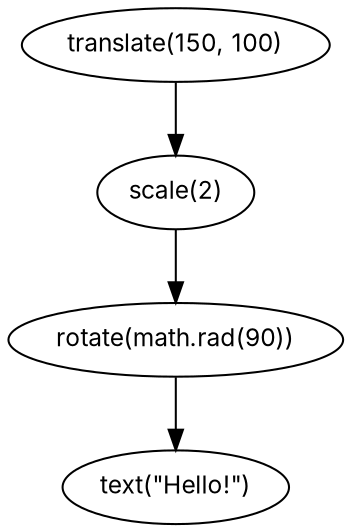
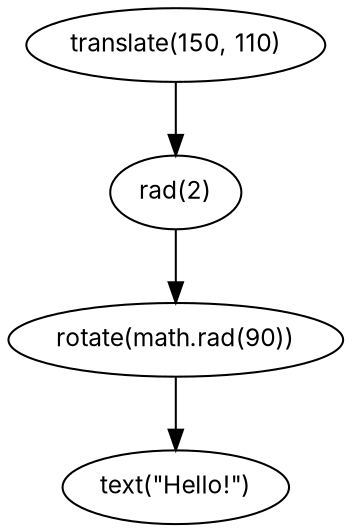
  digraph {
    fontname=Inter
    node [fontname=Inter fontsize=12]
    edge [fontname=Inter]
-   n1 [label="translate(150, 100)"]
-   n2 [label="scale(2)"]
+   n1 [label="translate(150, 110)"]
+   n2 [label="rad(2)"]
    n3 [label="rotate(math.rad(90))"]
    n4 [label="text(\"Hello!\")"]
    n1 -> n2
    n2 -> n3
    n3 -> n4
  }
